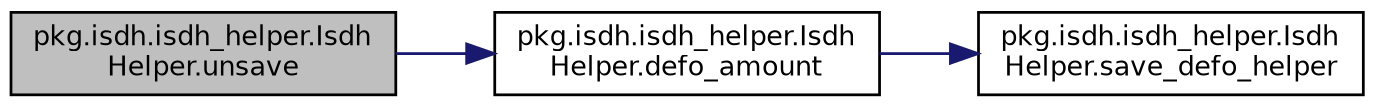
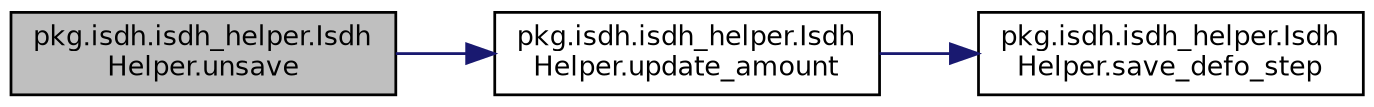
  digraph {
    rankdir=LR
    node [color=black fillcolor=white fontname=Helvetica fontsize=10 shape=record style=filled]
    edge [color=midnightblue fontname=Helvetica fontsize=10 labelfontname=Helvetica labelfontsize=10 style=solid]
    n1 [fillcolor=grey75 fontcolor=black height=0.2 label="pkg.isdh.isdh_helper.Isdh\lHelper.unsave" width=0.4]
-   n2 [height=0.2 label="pkg.isdh.isdh_helper.Isdh\lHelper.defo_amount" width=0.4]
-   n3 [height=0.2 label="pkg.isdh.isdh_helper.Isdh\lHelper.save_defo_helper" width=0.4]
+   n2 [height=0.2 label="pkg.isdh.isdh_helper.Isdh\lHelper.update_amount" width=0.4]
+   n3 [height=0.2 label="pkg.isdh.isdh_helper.Isdh\lHelper.save_defo_step" width=0.4]
    n1 -> n2
    n2 -> n3
  }
